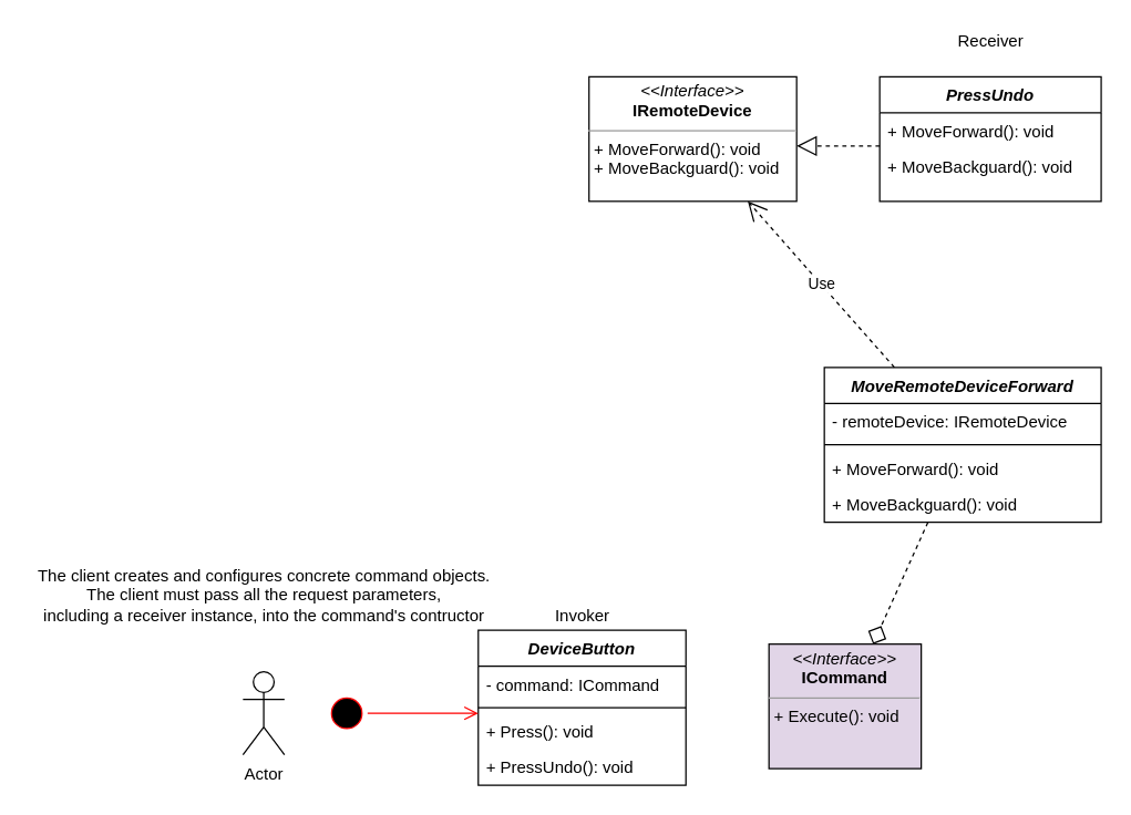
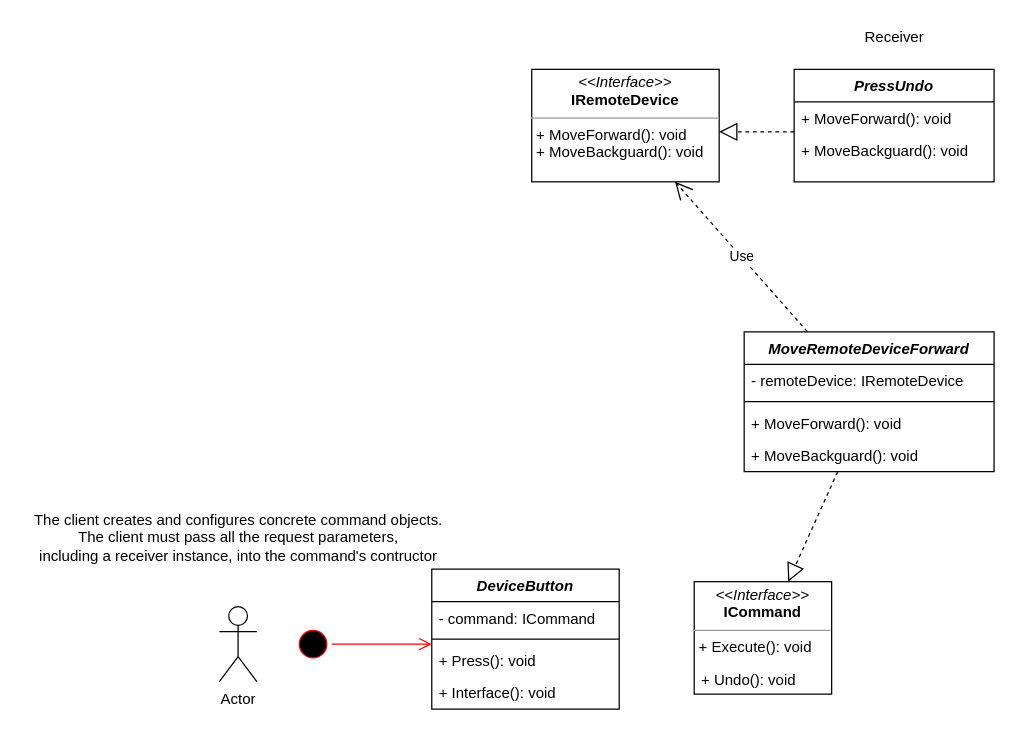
  <mxCell id="0" />
  <mxCell id="1" parent="0" />
  <mxCell id="2" value="PressUndo" style="swimlane;fontStyle=3;align=center;verticalAlign=top;childLayout=stackLayout;horizontal=1;startSize=26;horizontalStack=0;resizeParent=1;resizeLast=0;collapsible=1;marginBottom=0;rounded=0;shadow=0;strokeWidth=1;" parent="1" vertex="1"><mxGeometry x="635" y="55" width="160" height="90" as="geometry"><mxRectangle x="230" y="140" width="160" height="26" as="alternateBounds" /></mxGeometry></mxCell>
  <mxCell id="3" value="+ MoveForward(): void&#10;" style="text;strokeColor=none;fillColor=none;align=left;verticalAlign=top;spacingLeft=4;spacingRight=4;overflow=hidden;rotatable=0;points=[[0,0.5],[1,0.5]];portConstraint=eastwest;" parent="2" vertex="1"><mxGeometry y="26" width="160" height="26" as="geometry" /></mxCell>
  <mxCell id="4" value="+ MoveBackguard(): void&#10;" style="text;strokeColor=none;fillColor=none;align=left;verticalAlign=top;spacingLeft=4;spacingRight=4;overflow=hidden;rotatable=0;points=[[0,0.5],[1,0.5]];portConstraint=eastwest;" parent="2" vertex="1"><mxGeometry y="52" width="160" height="26" as="geometry" /></mxCell>
  <mxCell id="5" value="&lt;p style=&quot;margin:0px;margin-top:4px;text-align:center;&quot;&gt;&lt;i&gt;&amp;lt;&amp;lt;Interface&amp;gt;&amp;gt;&lt;/i&gt;&lt;br&gt;&lt;b&gt;IRemoteDevice&lt;/b&gt;&lt;/p&gt;&lt;hr size=&quot;1&quot;&gt;&lt;p style=&quot;margin:0px;margin-left:4px;&quot;&gt;&lt;/p&gt;&lt;p style=&quot;margin:0px;margin-left:4px;&quot;&gt;+ MoveForward(): void&lt;br&gt;+ MoveBackguard(): void&lt;/p&gt;" style="verticalAlign=top;align=left;overflow=fill;fontSize=12;fontFamily=Helvetica;html=1;" parent="1" vertex="1"><mxGeometry x="425" y="55" width="150" height="90" as="geometry" /></mxCell>
  <mxCell id="6" value="" style="endArrow=block;dashed=1;endFill=0;endSize=12;html=1;rounded=0;" parent="1" edge="1"><mxGeometry width="160" relative="1" as="geometry"><mxPoint x="635" y="105" as="sourcePoint" /><mxPoint x="575" y="105" as="targetPoint" /></mxGeometry></mxCell>
  <mxCell id="7" style="edgeStyle=orthogonalEdgeStyle;rounded=0;orthogonalLoop=1;jettySize=auto;html=1;strokeColor=none;" parent="1" source="8" edge="1"><mxGeometry relative="1" as="geometry"><mxPoint x="405" y="375" as="targetPoint" /></mxGeometry></mxCell>
- <mxCell id="8" value="&lt;p style=&quot;margin:0px;margin-top:4px;text-align:center;&quot;&gt;&lt;i&gt;&amp;lt;&amp;lt;Interface&amp;gt;&amp;gt;&lt;/i&gt;&lt;br&gt;&lt;b&gt;ICommand&lt;/b&gt;&lt;/p&gt;&lt;hr size=&quot;1&quot;&gt;&lt;p style=&quot;margin:0px;margin-left:4px;&quot;&gt;&lt;/p&gt;&lt;p style=&quot;margin:0px;margin-left:4px;&quot;&gt;+ Execute(): void&lt;br&gt;&lt;/p&gt;&lt;p style=&quot;margin:0px;margin-left:4px;&quot;&gt;&lt;br&gt;&lt;/p&gt;" style="verticalAlign=top;align=left;overflow=fill;fontSize=12;fontFamily=Helvetica;html=1;fillColor=#e1d5e7;" parent="1" vertex="1"><mxGeometry x="555" y="465" width="110" height="90" as="geometry" /></mxCell>
+ <mxCell id="8" value="&lt;p style=&quot;margin:0px;margin-top:4px;text-align:center;&quot;&gt;&lt;i&gt;&amp;lt;&amp;lt;Interface&amp;gt;&amp;gt;&lt;/i&gt;&lt;br&gt;&lt;b&gt;ICommand&lt;/b&gt;&lt;/p&gt;&lt;hr size=&quot;1&quot;&gt;&lt;p style=&quot;margin:0px;margin-left:4px;&quot;&gt;&lt;/p&gt;&lt;p style=&quot;margin:0px;margin-left:4px;&quot;&gt;+ Execute(): void&lt;br&gt;&lt;/p&gt;&lt;p style=&quot;margin:0px;margin-left:4px;&quot;&gt;&lt;br&gt;&lt;/p&gt;" style="verticalAlign=top;align=left;overflow=fill;fontSize=12;fontFamily=Helvetica;html=1;" parent="1" vertex="1"><mxGeometry x="555" y="465" width="110" height="90" as="geometry" /></mxCell>
  <mxCell id="9" value="MoveRemoteDeviceForward" style="swimlane;fontStyle=3;align=center;verticalAlign=top;childLayout=stackLayout;horizontal=1;startSize=26;horizontalStack=0;resizeParent=1;resizeLast=0;collapsible=1;marginBottom=0;rounded=0;shadow=0;strokeWidth=1;" parent="1" vertex="1"><mxGeometry x="595" y="265" width="200" height="112" as="geometry"><mxRectangle x="230" y="140" width="160" height="26" as="alternateBounds" /></mxGeometry></mxCell>
  <mxCell id="10" value="- remoteDevice: IRemoteDevice" style="text;strokeColor=none;fillColor=none;align=left;verticalAlign=top;spacingLeft=4;spacingRight=4;overflow=hidden;rotatable=0;points=[[0,0.5],[1,0.5]];portConstraint=eastwest;" parent="9" vertex="1"><mxGeometry y="26" width="200" height="26" as="geometry" /></mxCell>
  <mxCell id="11" value="" style="line;strokeWidth=1;fillColor=none;align=left;verticalAlign=middle;spacingTop=-1;spacingLeft=3;spacingRight=3;rotatable=0;labelPosition=right;points=[];portConstraint=eastwest;" parent="9" vertex="1"><mxGeometry y="52" width="200" height="8" as="geometry" /></mxCell>
  <mxCell id="12" value="+ MoveForward(): void&#10;" style="text;strokeColor=none;fillColor=none;align=left;verticalAlign=top;spacingLeft=4;spacingRight=4;overflow=hidden;rotatable=0;points=[[0,0.5],[1,0.5]];portConstraint=eastwest;" parent="9" vertex="1"><mxGeometry y="60" width="200" height="26" as="geometry" /></mxCell>
  <mxCell id="13" value="+ MoveBackguard(): void&#10;" style="text;strokeColor=none;fillColor=none;align=left;verticalAlign=top;spacingLeft=4;spacingRight=4;overflow=hidden;rotatable=0;points=[[0,0.5],[1,0.5]];portConstraint=eastwest;" parent="9" vertex="1"><mxGeometry y="86" width="200" height="26" as="geometry" /></mxCell>
  <mxCell id="14" style="edgeStyle=orthogonalEdgeStyle;rounded=0;orthogonalLoop=1;jettySize=auto;html=1;strokeColor=none;" parent="1" source="12" target="8" edge="1"><mxGeometry relative="1" as="geometry" /></mxCell>
- <mxCell id="15" value="" style="endArrow=diamond;dashed=1;endFill=0;endSize=12;html=1;rounded=0;strokeColor=default;" parent="1" source="9" target="8" edge="1"><mxGeometry width="160" relative="1" as="geometry"><mxPoint x="415" y="305" as="sourcePoint" /><mxPoint x="355" y="315" as="targetPoint" /></mxGeometry></mxCell>
+ <mxCell id="15" value="" style="endArrow=block;dashed=1;endFill=0;endSize=12;html=1;rounded=0;strokeColor=default;" parent="1" source="9" target="8" edge="1"><mxGeometry width="160" relative="1" as="geometry"><mxPoint x="415" y="305" as="sourcePoint" /><mxPoint x="355" y="315" as="targetPoint" /></mxGeometry></mxCell>
  <mxCell id="16" value="DeviceButton" style="swimlane;fontStyle=3;align=center;verticalAlign=top;childLayout=stackLayout;horizontal=1;startSize=26;horizontalStack=0;resizeParent=1;resizeLast=0;collapsible=1;marginBottom=0;rounded=0;shadow=0;strokeWidth=1;" parent="1" vertex="1"><mxGeometry x="345" y="455" width="150" height="112" as="geometry"><mxRectangle x="230" y="140" width="160" height="26" as="alternateBounds" /></mxGeometry></mxCell>
  <mxCell id="17" value="- command: ICommand" style="text;strokeColor=none;fillColor=none;align=left;verticalAlign=top;spacingLeft=4;spacingRight=4;overflow=hidden;rotatable=0;points=[[0,0.5],[1,0.5]];portConstraint=eastwest;" parent="16" vertex="1"><mxGeometry y="26" width="150" height="26" as="geometry" /></mxCell>
  <mxCell id="18" value="" style="line;strokeWidth=1;fillColor=none;align=left;verticalAlign=middle;spacingTop=-1;spacingLeft=3;spacingRight=3;rotatable=0;labelPosition=right;points=[];portConstraint=eastwest;" parent="16" vertex="1"><mxGeometry y="52" width="150" height="8" as="geometry" /></mxCell>
  <mxCell id="19" value="+ Press(): void&#10;" style="text;strokeColor=none;fillColor=none;align=left;verticalAlign=top;spacingLeft=4;spacingRight=4;overflow=hidden;rotatable=0;points=[[0,0.5],[1,0.5]];portConstraint=eastwest;" parent="16" vertex="1"><mxGeometry y="60" width="150" height="26" as="geometry" /></mxCell>
- <mxCell id="20" value="+ PressUndo(): void&#10;" style="text;strokeColor=none;fillColor=none;align=left;verticalAlign=top;spacingLeft=4;spacingRight=4;overflow=hidden;rotatable=0;points=[[0,0.5],[1,0.5]];portConstraint=eastwest;" parent="16" vertex="1"><mxGeometry y="86" width="150" height="26" as="geometry" /></mxCell>
+ <mxCell id="20" value="+ Interface(): void&#10;" style="text;strokeColor=none;fillColor=none;align=left;verticalAlign=top;spacingLeft=4;spacingRight=4;overflow=hidden;rotatable=0;points=[[0,0.5],[1,0.5]];portConstraint=eastwest;" parent="16" vertex="1"><mxGeometry y="86" width="150" height="26" as="geometry" /></mxCell>
  <mxCell id="21" value="Actor" style="shape=umlActor;verticalLabelPosition=bottom;verticalAlign=top;html=1;" parent="1" vertex="1"><mxGeometry x="175" y="485" width="30" height="60" as="geometry" /></mxCell>
  <mxCell id="22" value="" style="ellipse;html=1;shape=startState;fillColor=#000000;strokeColor=#ff0000;" parent="1" vertex="1"><mxGeometry x="235" y="500" width="30" height="30" as="geometry" /></mxCell>
  <mxCell id="23" value="" style="edgeStyle=orthogonalEdgeStyle;html=1;verticalAlign=bottom;endArrow=open;endSize=8;strokeColor=#ff0000;rounded=0;" parent="1" source="22" target="16" edge="1"><mxGeometry relative="1" as="geometry"><mxPoint x="270" y="685" as="targetPoint" /><Array as="points"><mxPoint x="315" y="515" /><mxPoint x="315" y="515" /></Array></mxGeometry></mxCell>
  <mxCell id="24" value="Use" style="endArrow=open;endSize=12;dashed=1;html=1;rounded=0;strokeColor=default;" parent="1" source="9" target="5" edge="1"><mxGeometry width="160" relative="1" as="geometry"><mxPoint x="485" y="195" as="sourcePoint" /><mxPoint x="645" y="195" as="targetPoint" /></mxGeometry></mxCell>
+ <mxCell id="25" value="+ Undo(): void" style="text;strokeColor=none;fillColor=none;align=left;verticalAlign=top;spacingLeft=4;spacingRight=4;overflow=hidden;rotatable=0;points=[[0,0.5],[1,0.5]];portConstraint=eastwest;" parent="1" vertex="1"><mxGeometry x="555" y="530" width="100" height="26" as="geometry" /></mxCell>
  <mxCell id="26" value="Receiver" style="text;html=1;resizable=0;autosize=1;align=center;verticalAlign=middle;points=[];fillColor=none;strokeColor=none;rounded=0;" vertex="1" parent="1"><mxGeometry x="685" y="20" width="60" height="20" as="geometry" /></mxCell>
- <mxCell id="27" value="Invoker" style="text;html=1;resizable=0;autosize=1;align=center;verticalAlign=middle;points=[];fillColor=none;strokeColor=none;rounded=0;" vertex="1" parent="1"><mxGeometry x="395" y="435" width="50" height="20" as="geometry" /></mxCell>
  <mxCell id="28" value="The client creates and configures concrete command objects. &lt;br&gt;The client must pass all the request parameters, &lt;br&gt;including a receiver instance, into the command's contructor" style="text;html=1;resizable=0;autosize=1;align=center;verticalAlign=middle;points=[];fillColor=none;strokeColor=none;rounded=0;" vertex="1" parent="1"><mxGeometry x="20" y="405" width="340" height="50" as="geometry" /></mxCell>
